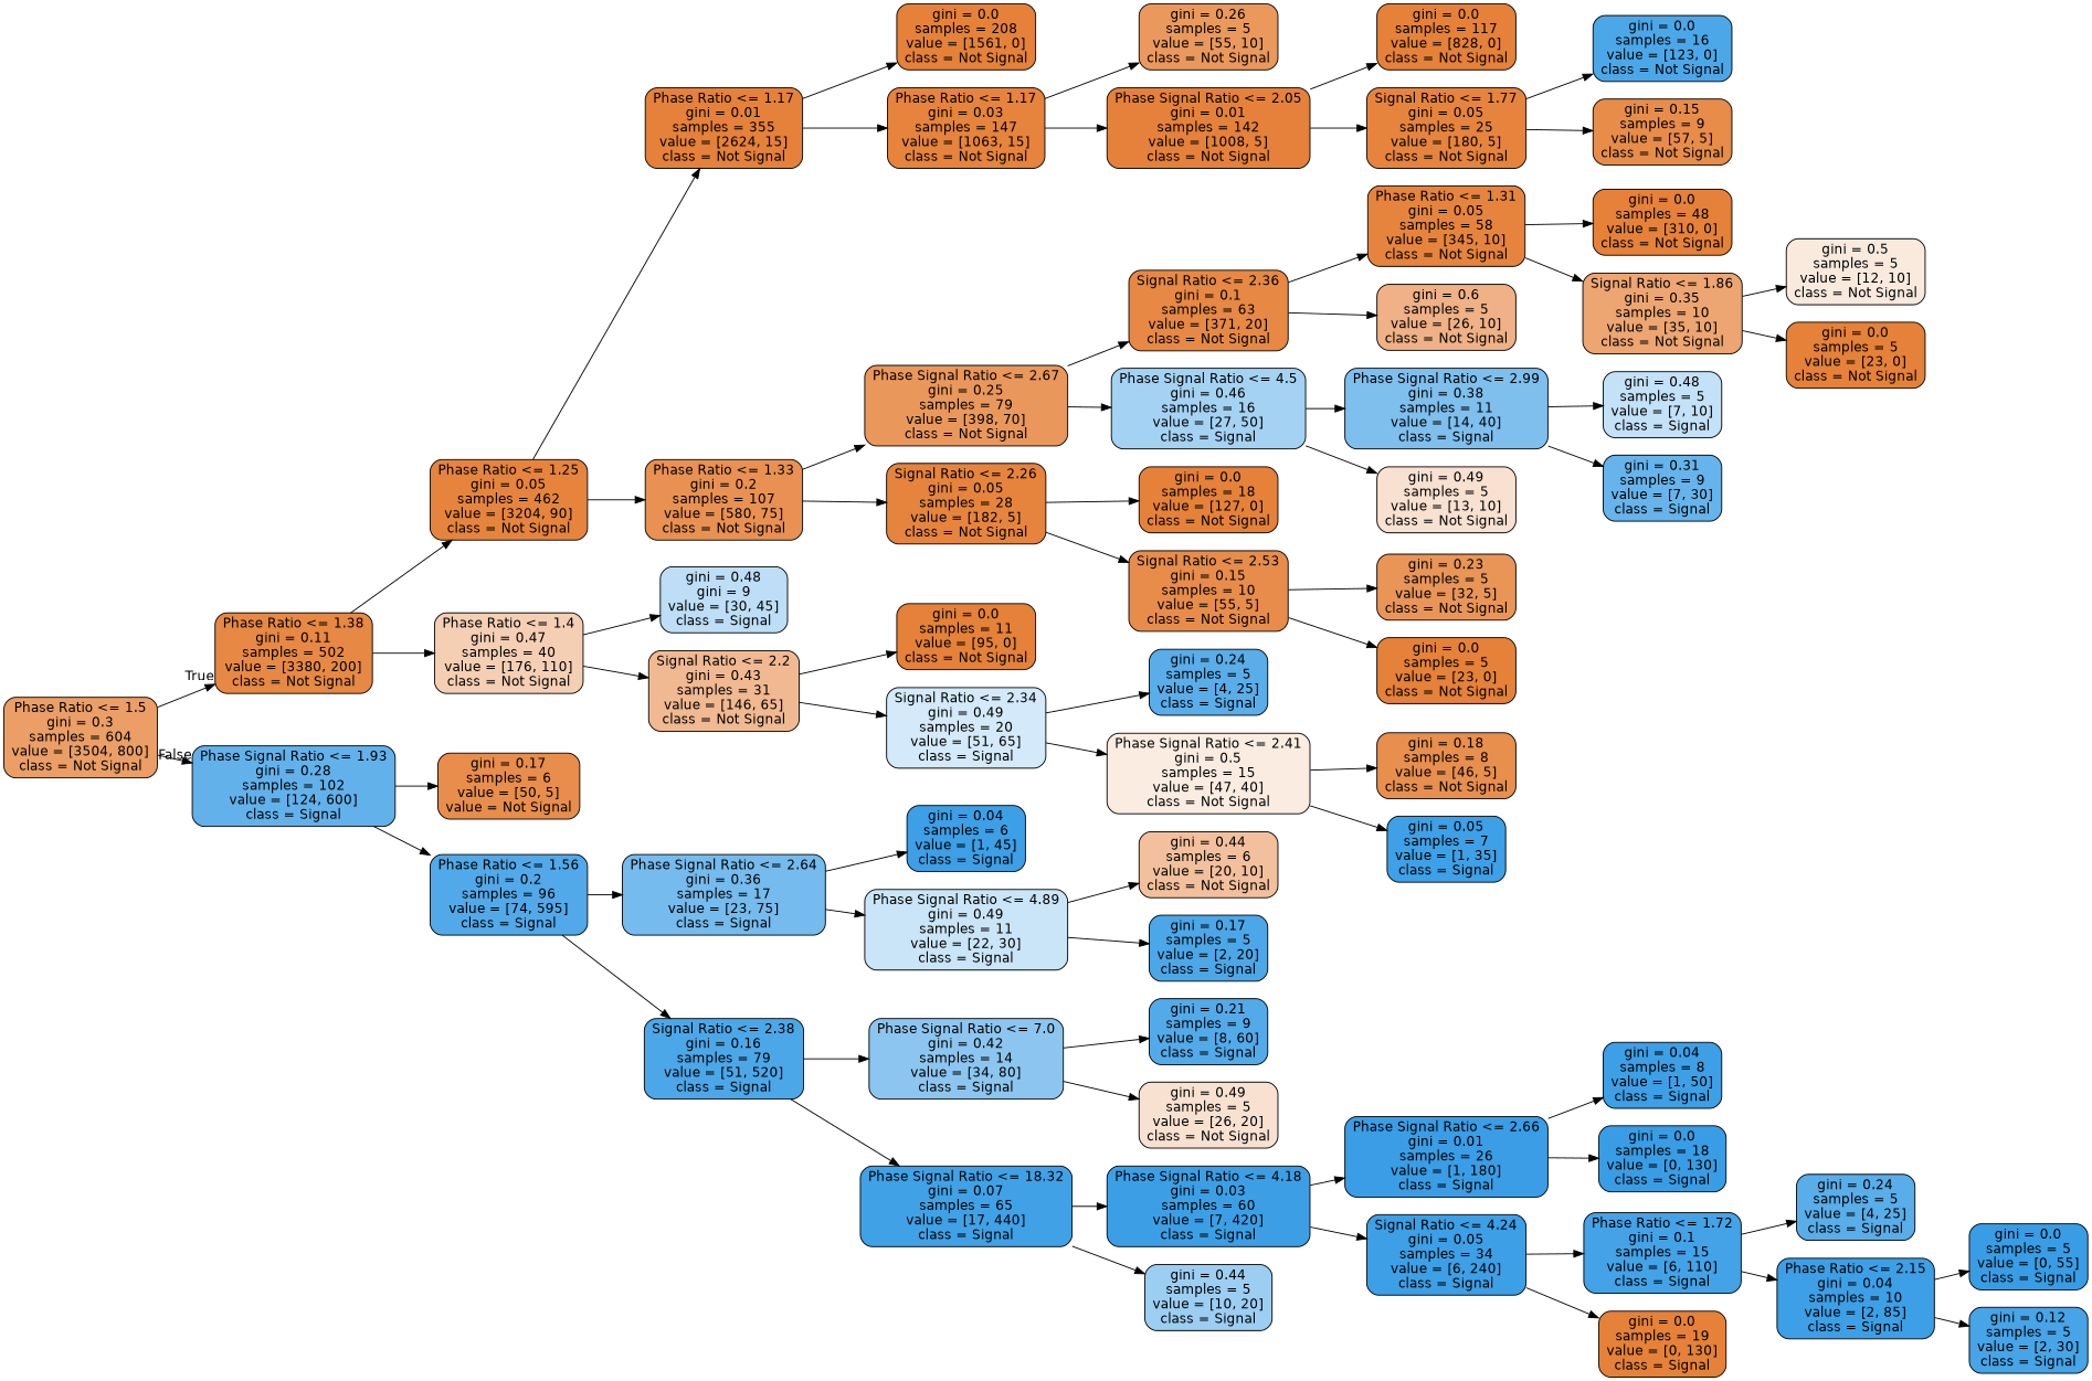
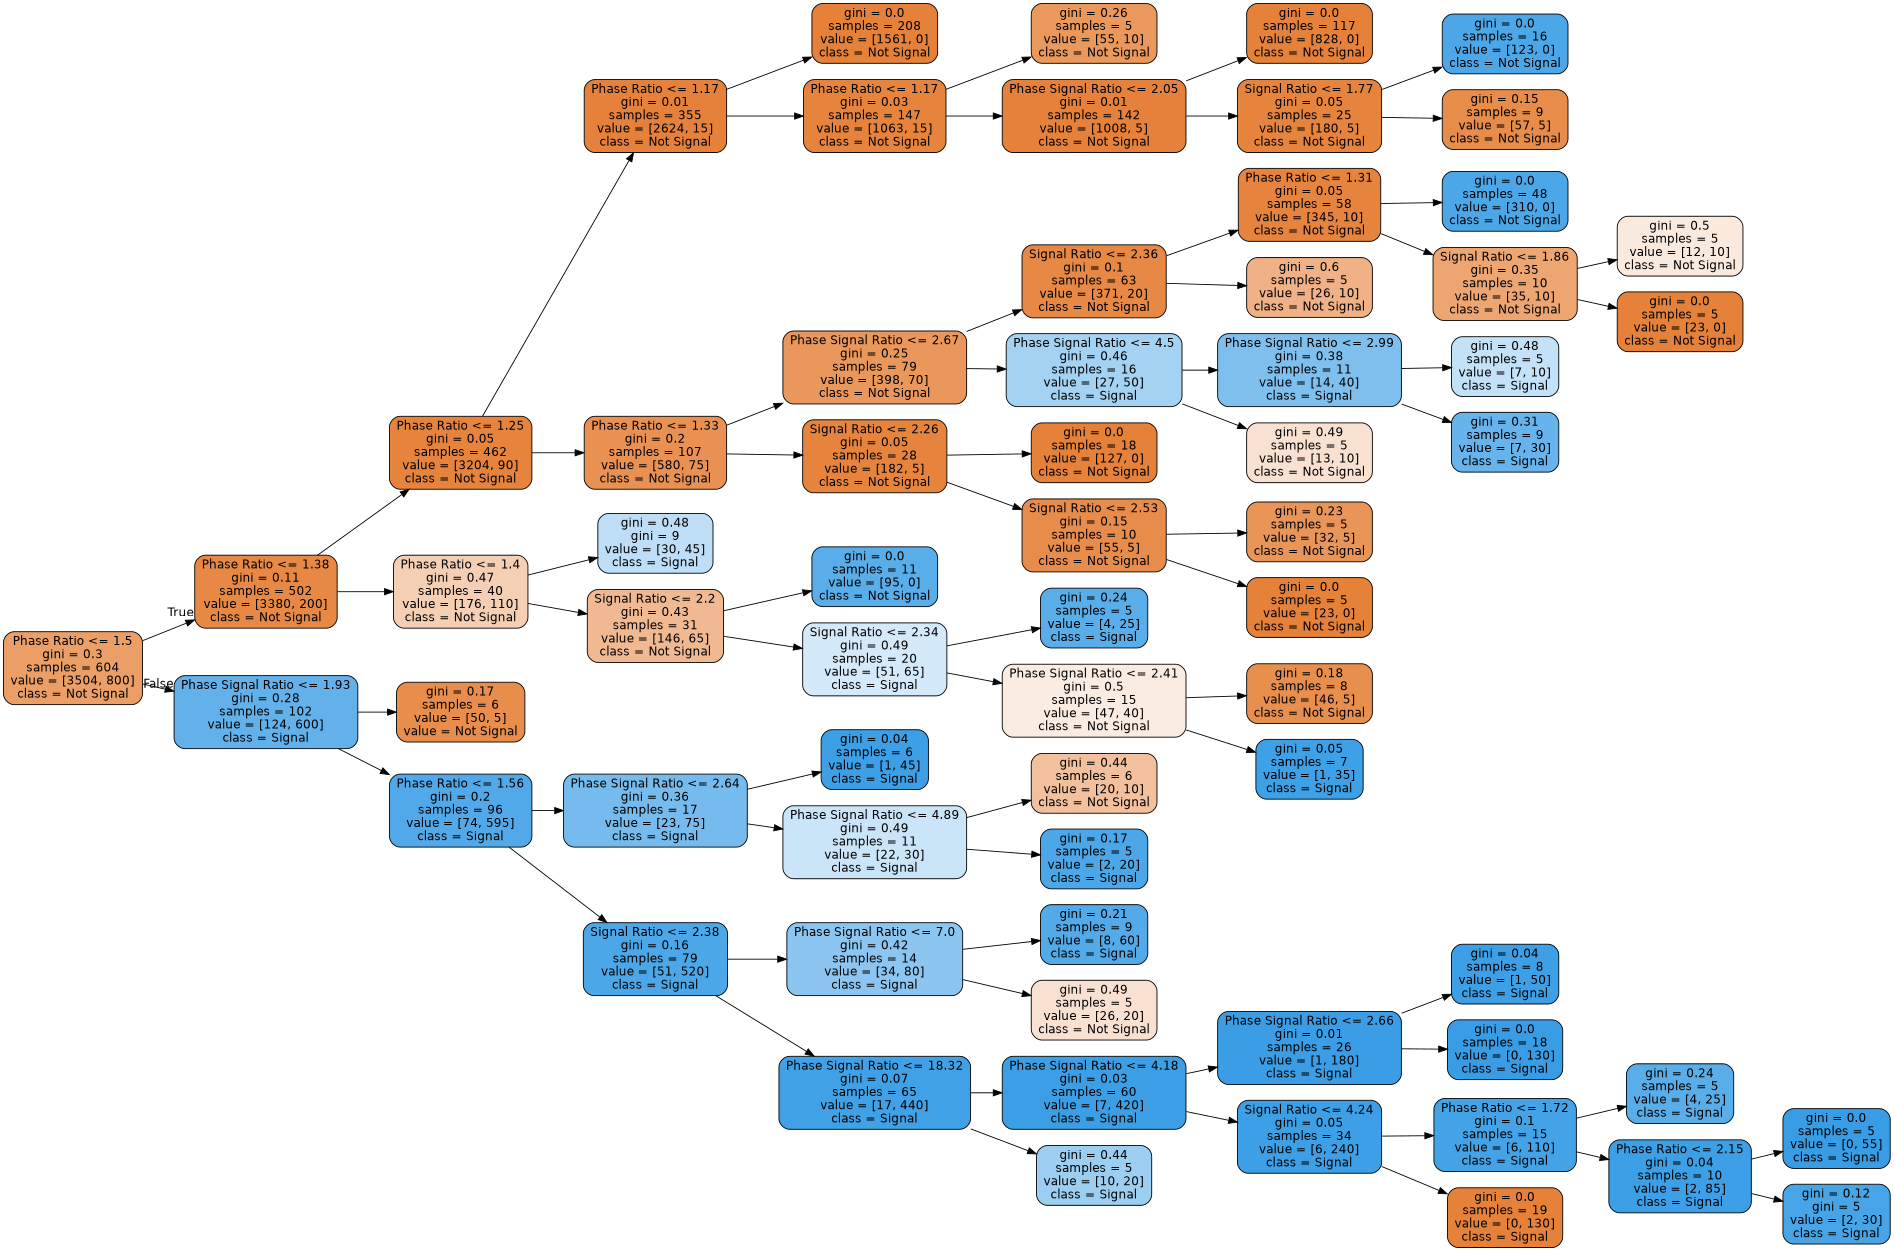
  digraph {
    rankdir=LR
    node [color=black fillcolor="#e58139ff" fontname=helvetica shape=box style="filled, rounded"]
    edge [fontname=helvetica]
    n1 [fillcolor="#e58139c5" label="Phase Ratio <= 1.5\ngini = 0.3\nsamples = 604\nvalue = [3504, 800]\nclass = Not Signal"]
    n2 [fillcolor="#e58139f0" label="Phase Ratio <= 1.38\ngini = 0.11\nsamples = 502\nvalue = [3380, 200]\nclass = Not Signal"]
    n3 [fillcolor="#399de5ca" label="Phase Signal Ratio <= 1.93\ngini = 0.28\nsamples = 102\nvalue = [124, 600]\nclass = Signal"]
    n4 [fillcolor="#e58139f8" label="Phase Ratio <= 1.25\ngini = 0.05\nsamples = 462\nvalue = [3204, 90]\nclass = Not Signal"]
    n5 [fillcolor="#e5813960" label="Phase Ratio <= 1.4\ngini = 0.47\nsamples = 40\nvalue = [176, 110]\nclass = Not Signal"]
    n6 [fillcolor="#e58139e6" label="gini = 0.17\nsamples = 6\nvalue = [50, 5]\nvalue = Not Signal"]
    n7 [fillcolor="#399de5df" label="Phase Ratio <= 1.56\ngini = 0.2\nsamples = 96\nvalue = [74, 595]\nclass = Signal"]
    n8 [fillcolor="#e58139fe" label="Phase Ratio <= 1.17\ngini = 0.01\nsamples = 355\nvalue = [2624, 15]\nclass = Not Signal"]
    n9 [fillcolor="#e58139de" label="Phase Ratio <= 1.33\ngini = 0.2\nsamples = 107\nvalue = [580, 75]\nclass = Not Signal"]
    n10 [fillcolor="#399de555" label="gini = 0.48\ngini = 9\nvalue = [30, 45]\nclass = Signal"]
    n11 [fillcolor="#e581398d" label="Signal Ratio <= 2.2\ngini = 0.43\nsamples = 31\nvalue = [146, 65]\nclass = Not Signal"]
    n12 [label="gini = 0.0\nsamples = 208\nvalue = [1561, 0]\nclass = Not Signal"]
    n13 [fillcolor="#e58139fb" label="Phase Ratio <= 1.17\ngini = 0.03\nsamples = 147\nvalue = [1063, 15]\nclass = Not Signal"]
    n14 [fillcolor="#e58139d2" label="Phase Signal Ratio <= 2.67\ngini = 0.25\nsamples = 79\nvalue = [398, 70]\nclass = Not Signal"]
    n15 [fillcolor="#e58139f8" label="Signal Ratio <= 2.26\ngini = 0.05\nsamples = 28\nvalue = [182, 5]\nclass = Not Signal"]
    n16 [fillcolor="#e58139d1" label="gini = 0.26\nsamples = 5\nvalue = [55, 10]\nclass = Not Signal"]
    n17 [fillcolor="#e58139fe" label="Phase Signal Ratio <= 2.05\ngini = 0.01\nsamples = 142\nvalue = [1008, 5]\nclass = Not Signal"]
    n18 [label="gini = 0.0\nsamples = 117\nvalue = [828, 0]\nclass = Not Signal"]
    n19 [fillcolor="#e58139f8" label="Signal Ratio <= 1.77\ngini = 0.05\nsamples = 25\nvalue = [180, 5]\nclass = Not Signal"]
    n20 [fillcolor="#399de5e6" label="gini = 0.0\nsamples = 16\nvalue = [123, 0]\nclass = Not Signal"]
    n21 [fillcolor="#e58139e9" label="gini = 0.15\nsamples = 9\nvalue = [57, 5]\nclass = Not Signal"]
    n22 [fillcolor="#e58139f1" label="Signal Ratio <= 2.36\ngini = 0.1\nsamples = 63\nvalue = [371, 20]\nclass = Not Signal"]
    n23 [fillcolor="#399de575" label="Phase Signal Ratio <= 4.5\ngini = 0.46\nsamples = 16\nvalue = [27, 50]\nclass = Signal"]
    n24 [label="gini = 0.0\nsamples = 18\nvalue = [127, 0]\nclass = Not Signal"]
    n25 [fillcolor="#e58139e8" label="Signal Ratio <= 2.53\ngini = 0.15\nsamples = 10\nvalue = [55, 5]\nclass = Not Signal"]
    n26 [fillcolor="#e58139f8" label="Phase Ratio <= 1.31\ngini = 0.05\nsamples = 58\nvalue = [345, 10]\nclass = Not Signal"]
    n27 [fillcolor="#e581399d" label="gini = 0.6\nsamples = 5\nvalue = [26, 10]\nclass = Not Signal"]
    n28 [fillcolor="#399de5a6" label="Phase Signal Ratio <= 2.99\ngini = 0.38\nsamples = 11\nvalue = [14, 40]\nclass = Signal"]
    n29 [fillcolor="#e581393b" label="gini = 0.49\nsamples = 5\nvalue = [13, 10]\nclass = Not Signal"]
-   n30 [label="gini = 0.0\nsamples = 48\nvalue = [310, 0]\nclass = Not Signal"]
+   n30 [fillcolor="#399de5e6" label="gini = 0.0\nsamples = 48\nvalue = [310, 0]\nclass = Not Signal"]
    n31 [fillcolor="#e58139b6" label="Signal Ratio <= 1.86\ngini = 0.35\nsamples = 10\nvalue = [35, 10]\nclass = Not Signal"]
    n32 [fillcolor="#e581392a" label="gini = 0.5\nsamples = 5\nvalue = [12, 10]\nclass = Not Signal"]
    n33 [label="gini = 0.0\nsamples = 5\nvalue = [23, 0]\nclass = Not Signal"]
    n34 [fillcolor="#399de54d" label="gini = 0.48\nsamples = 5\nvalue = [7, 10]\nclass = Signal"]
    n35 [fillcolor="#399de5c4" label="gini = 0.31\nsamples = 9\nvalue = [7, 30]\nclass = Signal"]
    n36 [fillcolor="#e58139d7" label="gini = 0.23\nsamples = 5\nvalue = [32, 5]\nclass = Not Signal"]
    n37 [label="gini = 0.0\nsamples = 5\nvalue = [23, 0]\nclass = Not Signal"]
-   n38 [label="gini = 0.0\nsamples = 11\nvalue = [95, 0]\nclass = Not Signal"]
+   n38 [fillcolor="#399de5d6" label="gini = 0.0\nsamples = 11\nvalue = [95, 0]\nclass = Not Signal"]
    n39 [fillcolor="#399de537" label="Signal Ratio <= 2.34\ngini = 0.49\nsamples = 20\nvalue = [51, 65]\nclass = Signal"]
    n40 [fillcolor="#399de5d6" label="gini = 0.24\nsamples = 5\nvalue = [4, 25]\nclass = Signal"]
    n41 [fillcolor="#e5813926" label="Phase Signal Ratio <= 2.41\ngini = 0.5\nsamples = 15\nvalue = [47, 40]\nclass = Not Signal"]
    n42 [fillcolor="#e58139e3" label="gini = 0.18\nsamples = 8\nvalue = [46, 5]\nclass = Not Signal"]
    n43 [fillcolor="#399de5f8" label="gini = 0.05\nsamples = 7\nvalue = [1, 35]\nclass = Signal"]
    n44 [fillcolor="#399de5b1" label="Phase Signal Ratio <= 2.64\ngini = 0.36\nsamples = 17\nvalue = [23, 75]\nclass = Signal"]
    n45 [fillcolor="#399de5e6" label="Signal Ratio <= 2.38\ngini = 0.16\nsamples = 79\nvalue = [51, 520]\nclass = Signal"]
    n46 [fillcolor="#399de5f9" label="gini = 0.04\nsamples = 6\nvalue = [1, 45]\nclass = Signal"]
    n47 [fillcolor="#399de544" label="Phase Signal Ratio <= 4.89\ngini = 0.49\nsamples = 11\nvalue = [22, 30]\nclass = Signal"]
    n48 [fillcolor="#399de593" label="Phase Signal Ratio <= 7.0\ngini = 0.42\nsamples = 14\nvalue = [34, 80]\nclass = Signal"]
    n49 [fillcolor="#399de5f5" label="Phase Signal Ratio <= 18.32\ngini = 0.07\nsamples = 65\nvalue = [17, 440]\nclass = Signal"]
    n50 [fillcolor="#e581397f" label="gini = 0.44\nsamples = 6\nvalue = [20, 10]\nclass = Not Signal"]
    n51 [fillcolor="#399de5e6" label="gini = 0.17\nsamples = 5\nvalue = [2, 20]\nclass = Signal"]
    n52 [fillcolor="#399de5dd" label="gini = 0.21\nsamples = 9\nvalue = [8, 60]\nclass = Signal"]
    n53 [fillcolor="#e581393b" label="gini = 0.49\nsamples = 5\nvalue = [26, 20]\nclass = Not Signal"]
    n54 [fillcolor="#399de5fb" label="Phase Signal Ratio <= 4.18\ngini = 0.03\nsamples = 60\nvalue = [7, 420]\nclass = Signal"]
    n55 [fillcolor="#399de57f" label="gini = 0.44\nsamples = 5\nvalue = [10, 20]\nclass = Signal"]
    n56 [fillcolor="#399de5fe" label="Phase Signal Ratio <= 2.66\ngini = 0.01\nsamples = 26\nvalue = [1, 180]\nclass = Signal"]
    n57 [fillcolor="#399de5f9" label="Signal Ratio <= 4.24\ngini = 0.05\nsamples = 34\nvalue = [6, 240]\nclass = Signal"]
    n58 [fillcolor="#399de5fa" label="gini = 0.04\nsamples = 8\nvalue = [1, 50]\nclass = Signal"]
    n59 [fillcolor="#399de5ff" label="gini = 0.0\nsamples = 18\nvalue = [0, 130]\nclass = Signal"]
    n60 [fillcolor="#399de5f1" label="Phase Ratio <= 1.72\ngini = 0.1\nsamples = 15\nvalue = [6, 110]\nclass = Signal"]
    n61 [label="gini = 0.0\nsamples = 19\nvalue = [0, 130]\nclass = Signal"]
    n62 [fillcolor="#399de5d6" label="gini = 0.24\nsamples = 5\nvalue = [4, 25]\nclass = Signal"]
    n63 [fillcolor="#399de5f9" label="Phase Ratio <= 2.15\ngini = 0.04\nsamples = 10\nvalue = [2, 85]\nclass = Signal"]
    n64 [fillcolor="#399de5ff" label="gini = 0.0\nsamples = 5\nvalue = [0, 55]\nclass = Signal"]
-   n65 [fillcolor="#399de5ee" label="gini = 0.12\nsamples = 5\nvalue = [2, 30]\nclass = Signal"]
+   n65 [fillcolor="#399de5ee" label="gini = 0.12\ngini = 5\nvalue = [2, 30]\nclass = Signal"]
    n1 -> n2 [headlabel=True labelangle=45 labeldistance=2.5]
    n1 -> n3 [headlabel=False labelangle=-45 labeldistance=2.5]
    n2 -> n4
    n2 -> n5
    n3 -> n6
    n3 -> n7
    n4 -> n8
    n4 -> n9
    n5 -> n10
    n5 -> n11
    n7 -> n44
    n7 -> n45
    n8 -> n12
    n8 -> n13
    n9 -> n14
    n9 -> n15
    n11 -> n38
    n11 -> n39
    n13 -> n16
    n13 -> n17
    n14 -> n22
    n14 -> n23
    n15 -> n24
    n15 -> n25
    n17 -> n18
    n17 -> n19
    n19 -> n20
    n19 -> n21
    n22 -> n26
    n22 -> n27
    n23 -> n28
    n23 -> n29
    n25 -> n36
    n25 -> n37
    n26 -> n30
    n26 -> n31
    n28 -> n34
    n28 -> n35
    n31 -> n32
    n31 -> n33
    n39 -> n40
    n39 -> n41
    n41 -> n42
    n41 -> n43
    n44 -> n46
    n44 -> n47
    n45 -> n48
    n45 -> n49
    n47 -> n50
    n47 -> n51
    n48 -> n52
    n48 -> n53
    n49 -> n54
    n49 -> n55
    n54 -> n56
    n54 -> n57
    n56 -> n58
    n56 -> n59
    n57 -> n60
    n57 -> n61
    n60 -> n62
    n60 -> n63
    n63 -> n64
    n63 -> n65
  }
